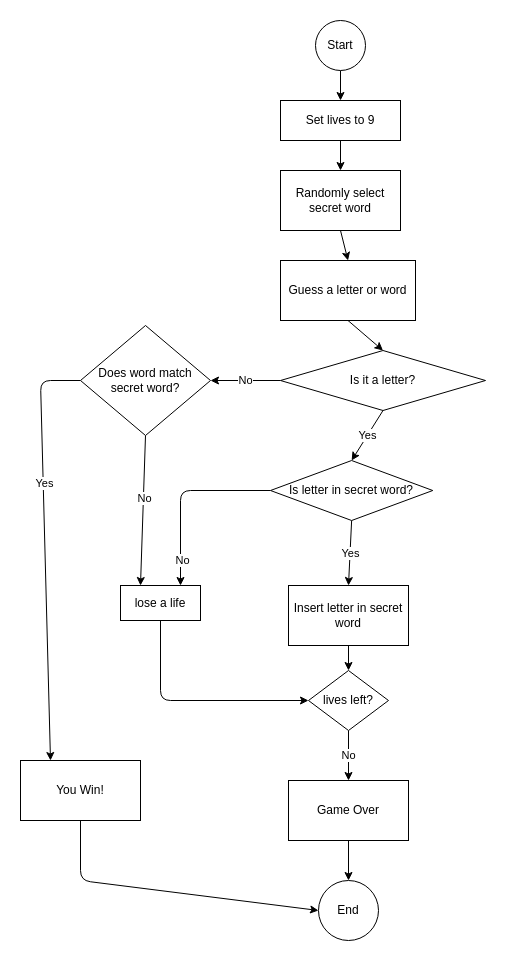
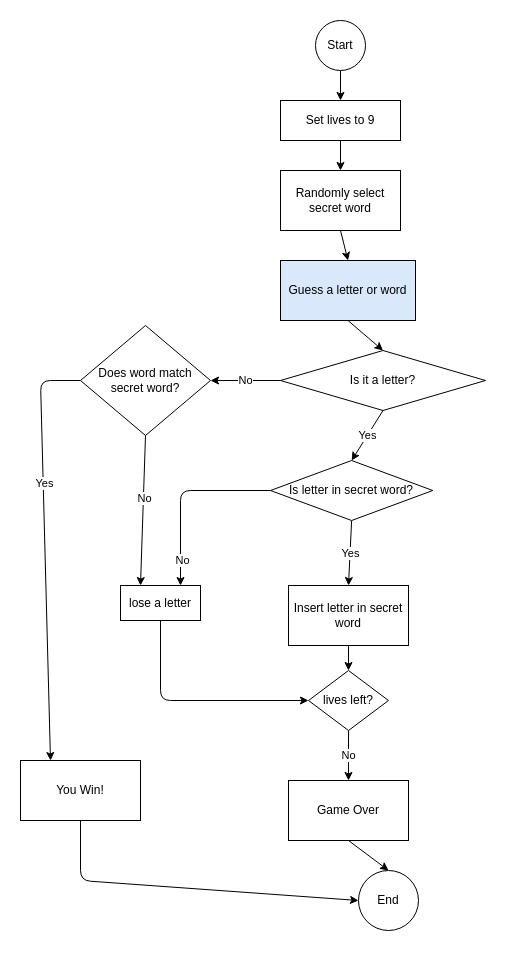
  <mxCell id="0" />
  <mxCell id="1" parent="0" />
  <mxCell id="2" style="edgeStyle=none;html=1;exitX=0.5;exitY=1;exitDx=0;exitDy=0;entryX=0.5;entryY=0;entryDx=0;entryDy=0;" parent="1" source="3" target="5" edge="1"><mxGeometry relative="1" as="geometry" /></mxCell>
  <mxCell id="3" value="Start" style="ellipse;whiteSpace=wrap;html=1;aspect=fixed;" parent="1" vertex="1"><mxGeometry x="315" y="20" width="50" height="50" as="geometry" /></mxCell>
  <mxCell id="4" style="edgeStyle=none;html=1;exitX=0.5;exitY=1;exitDx=0;exitDy=0;entryX=0.5;entryY=0;entryDx=0;entryDy=0;" parent="1" source="5" target="7" edge="1"><mxGeometry relative="1" as="geometry" /></mxCell>
  <mxCell id="5" value="Set lives to 9" style="rounded=0;whiteSpace=wrap;html=1;" parent="1" vertex="1"><mxGeometry x="280" y="100" width="120" height="40" as="geometry" /></mxCell>
  <mxCell id="6" style="edgeStyle=none;html=1;exitX=0.5;exitY=1;exitDx=0;exitDy=0;entryX=0.5;entryY=0;entryDx=0;entryDy=0;" parent="1" source="7" target="9" edge="1"><mxGeometry relative="1" as="geometry" /></mxCell>
  <mxCell id="7" value="Randomly select secret word" style="rounded=0;whiteSpace=wrap;html=1;" parent="1" vertex="1"><mxGeometry x="280" y="170" width="120" height="60" as="geometry" /></mxCell>
  <mxCell id="8" style="edgeStyle=none;html=1;exitX=0.5;exitY=1;exitDx=0;exitDy=0;entryX=0.5;entryY=0;entryDx=0;entryDy=0;" parent="1" source="9" target="12" edge="1"><mxGeometry relative="1" as="geometry" /></mxCell>
- <mxCell id="9" value="Guess a letter or word" style="rounded=0;whiteSpace=wrap;html=1;" parent="1" vertex="1"><mxGeometry x="280" y="260" width="135" height="60" as="geometry" /></mxCell>
+ <mxCell id="9" value="Guess a letter or word" style="rounded=0;whiteSpace=wrap;html=1;fillColor=#dae8fc;" parent="1" vertex="1"><mxGeometry x="280" y="260" width="135" height="60" as="geometry" /></mxCell>
  <mxCell id="10" value="Yes" style="edgeStyle=none;html=1;exitX=0.5;exitY=1;exitDx=0;exitDy=0;entryX=0.5;entryY=0;entryDx=0;entryDy=0;" parent="1" source="12" target="17" edge="1"><mxGeometry relative="1" as="geometry"><mxPoint x="348" y="450" as="targetPoint" /></mxGeometry></mxCell>
  <mxCell id="11" value="No" style="edgeStyle=none;html=1;exitX=0;exitY=0.5;exitDx=0;exitDy=0;entryX=1;entryY=0.5;entryDx=0;entryDy=0;" parent="1" source="12" target="31" edge="1"><mxGeometry relative="1" as="geometry" /></mxCell>
  <mxCell id="12" value="Is it a letter?" style="rhombus;whiteSpace=wrap;html=1;" parent="1" vertex="1"><mxGeometry x="280" y="350" width="205" height="60" as="geometry" /></mxCell>
  <mxCell id="13" style="edgeStyle=none;html=1;exitX=0.5;exitY=1;exitDx=0;exitDy=0;entryX=0.5;entryY=0;entryDx=0;entryDy=0;" parent="1" source="17" target="19" edge="1"><mxGeometry relative="1" as="geometry" /></mxCell>
  <mxCell id="14" value="Yes" style="edgeLabel;html=1;align=center;verticalAlign=middle;resizable=0;points=[];" parent="13" vertex="1" connectable="0"><mxGeometry x="-0.031" relative="1" as="geometry"><mxPoint y="1" as="offset" /></mxGeometry></mxCell>
  <mxCell id="15" style="edgeStyle=none;html=1;exitX=0;exitY=0.5;exitDx=0;exitDy=0;entryX=0.75;entryY=0;entryDx=0;entryDy=0;" parent="1" source="17" target="26" edge="1"><mxGeometry relative="1" as="geometry"><Array as="points"><mxPoint x="180" y="490" /></Array></mxGeometry></mxCell>
  <mxCell id="16" value="No" style="edgeLabel;html=1;align=center;verticalAlign=middle;resizable=0;points=[];" parent="15" vertex="1" connectable="0"><mxGeometry x="0.703" y="1" relative="1" as="geometry"><mxPoint y="1" as="offset" /></mxGeometry></mxCell>
  <mxCell id="17" value="Is letter in secret word?" style="rhombus;whiteSpace=wrap;html=1;" parent="1" vertex="1"><mxGeometry x="270" y="460" width="162.25" height="60" as="geometry" /></mxCell>
  <mxCell id="18" style="edgeStyle=none;html=1;exitX=0.5;exitY=1;exitDx=0;exitDy=0;entryX=0.5;entryY=0;entryDx=0;entryDy=0;" parent="1" source="19" target="21" edge="1"><mxGeometry relative="1" as="geometry" /></mxCell>
  <mxCell id="19" value="Insert letter in secret word" style="rounded=0;whiteSpace=wrap;html=1;" parent="1" vertex="1"><mxGeometry x="288" y="585" width="120" height="60" as="geometry" /></mxCell>
  <mxCell id="20" value="No" style="edgeStyle=none;html=1;exitX=0.5;exitY=1;exitDx=0;exitDy=0;entryX=0.5;entryY=0;entryDx=0;entryDy=0;" parent="1" source="21" target="23" edge="1"><mxGeometry relative="1" as="geometry" /></mxCell>
  <mxCell id="21" value="lives left?" style="rhombus;whiteSpace=wrap;html=1;" parent="1" vertex="1"><mxGeometry x="308" y="670" width="80" height="60" as="geometry" /></mxCell>
  <mxCell id="22" style="edgeStyle=none;html=1;exitX=0.5;exitY=1;exitDx=0;exitDy=0;entryX=0.5;entryY=0;entryDx=0;entryDy=0;" parent="1" source="23" target="24" edge="1"><mxGeometry relative="1" as="geometry" /></mxCell>
  <mxCell id="23" value="Game Over" style="rounded=0;whiteSpace=wrap;html=1;" parent="1" vertex="1"><mxGeometry x="288" y="780" width="120" height="60" as="geometry" /></mxCell>
- <mxCell id="24" value="End" style="ellipse;whiteSpace=wrap;html=1;aspect=fixed;" parent="1" vertex="1"><mxGeometry x="318" y="880" width="60" height="60" as="geometry" /></mxCell>
+ <mxCell id="24" value="End" style="ellipse;whiteSpace=wrap;html=1;aspect=fixed;" parent="1" vertex="1"><mxGeometry x="358" y="870" width="60" height="60" as="geometry" /></mxCell>
  <mxCell id="25" style="edgeStyle=none;html=1;exitX=0.5;exitY=1;exitDx=0;exitDy=0;entryX=0;entryY=0.5;entryDx=0;entryDy=0;" edge="1" parent="1" source="26" target="21"><mxGeometry relative="1" as="geometry"><mxPoint x="160" y="672" as="targetPoint" /><Array as="points"><mxPoint x="160" y="700" /></Array></mxGeometry></mxCell>
- <mxCell id="26" value="lose a life" style="rounded=0;whiteSpace=wrap;html=1;" parent="1" vertex="1"><mxGeometry x="120" y="585" width="80" height="35" as="geometry" /></mxCell>
+ <mxCell id="26" value="lose a letter" style="rounded=0;whiteSpace=wrap;html=1;" parent="1" vertex="1"><mxGeometry x="120" y="585" width="80" height="35" as="geometry" /></mxCell>
  <mxCell id="27" style="edgeStyle=none;html=1;exitX=0.5;exitY=1;exitDx=0;exitDy=0;entryX=0.25;entryY=0;entryDx=0;entryDy=0;" parent="1" source="31" target="26" edge="1"><mxGeometry relative="1" as="geometry" /></mxCell>
  <mxCell id="28" value="No" style="edgeLabel;html=1;align=center;verticalAlign=middle;resizable=0;points=[];" parent="27" vertex="1" connectable="0"><mxGeometry x="-0.167" y="1" relative="1" as="geometry"><mxPoint as="offset" /></mxGeometry></mxCell>
  <mxCell id="29" style="edgeStyle=none;html=1;exitX=0;exitY=0.5;exitDx=0;exitDy=0;entryX=0.25;entryY=0;entryDx=0;entryDy=0;" parent="1" source="31" target="33" edge="1"><mxGeometry relative="1" as="geometry"><Array as="points"><mxPoint x="40" y="380" /></Array></mxGeometry></mxCell>
  <mxCell id="30" value="Yes" style="edgeLabel;html=1;align=center;verticalAlign=middle;resizable=0;points=[];" parent="29" vertex="1" connectable="0"><mxGeometry x="-0.317" y="1" relative="1" as="geometry"><mxPoint as="offset" /></mxGeometry></mxCell>
  <mxCell id="31" value="Does word match secret word?" style="rhombus;whiteSpace=wrap;html=1;" parent="1" vertex="1"><mxGeometry x="80" y="325" width="130" height="110" as="geometry" /></mxCell>
  <mxCell id="32" style="edgeStyle=none;html=1;exitX=0.5;exitY=1;exitDx=0;exitDy=0;entryX=0;entryY=0.5;entryDx=0;entryDy=0;" parent="1" source="33" target="24" edge="1"><mxGeometry relative="1" as="geometry"><Array as="points"><mxPoint x="80" y="880" /></Array></mxGeometry></mxCell>
  <mxCell id="33" value="You Win!" style="rounded=0;whiteSpace=wrap;html=1;" parent="1" vertex="1"><mxGeometry x="20" y="760" width="120" height="60" as="geometry" /></mxCell>
